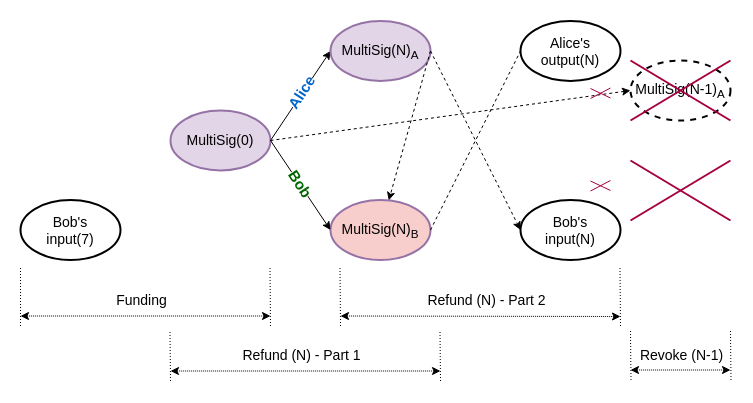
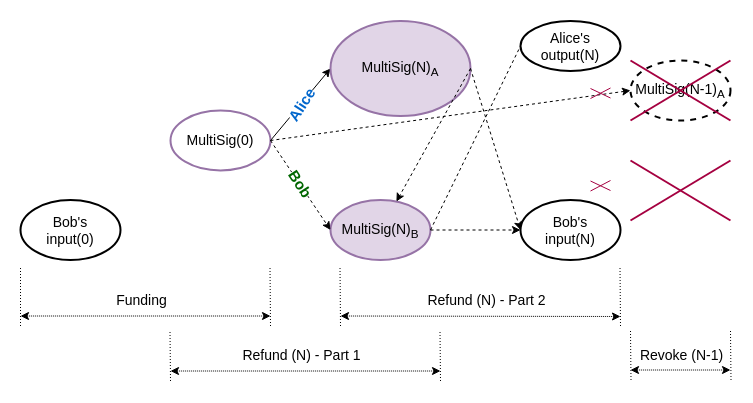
  <mxCell id="0" />
  <mxCell id="1" parent="0" />
- <mxCell id="2" value="MultiSig(0)" style="ellipse;whiteSpace=wrap;html=1;fontSize=14;strokeWidth=2;fillColor=#e1d5e7;strokeColor=#9673a6;" parent="1" vertex="1"><mxGeometry x="170" y="110" width="100" height="60" as="geometry" /></mxCell>
- <mxCell id="3" value="Bob's&lt;br&gt;input(7)" style="ellipse;whiteSpace=wrap;html=1;fontSize=14;strokeWidth=2;" parent="1" vertex="1"><mxGeometry x="20" y="199.5" width="100" height="60" as="geometry" /></mxCell>
+ <mxCell id="2" value="MultiSig(0)" style="ellipse;whiteSpace=wrap;html=1;fontSize=14;strokeWidth=2;fillColor=#ffffff;strokeColor=#9673a6;" parent="1" vertex="1"><mxGeometry x="170" y="110" width="100" height="60" as="geometry" /></mxCell>
+ <mxCell id="3" value="Bob's&lt;br&gt;input(0)" style="ellipse;whiteSpace=wrap;html=1;fontSize=14;strokeWidth=2;" parent="1" vertex="1"><mxGeometry x="20" y="199.5" width="100" height="60" as="geometry" /></mxCell>
  <mxCell id="4" value="" style="endArrow=classic;html=1;fontSize=14;exitX=1;exitY=0.5;exitDx=0;exitDy=0;dashed=0;entryX=0;entryY=0.5;entryDx=0;entryDy=0;" parent="1" source="2" target="6" edge="1"><mxGeometry width="50" height="50" relative="1" as="geometry"><mxPoint x="405" y="130.52" as="sourcePoint" /><mxPoint x="450" y="130.5" as="targetPoint" /></mxGeometry></mxCell>
  <mxCell id="5" value="Alice" style="text;html=1;resizable=0;points=[];align=center;verticalAlign=middle;labelBackgroundColor=#ffffff;fontSize=15;rotation=303;fontColor=#0066CC;fontStyle=1" parent="4" vertex="1" connectable="0"><mxGeometry x="0.348" y="-2" relative="1" as="geometry"><mxPoint x="-12" y="12" as="offset" /></mxGeometry></mxCell>
- <mxCell id="6" value="MultiSig(N)&lt;sub&gt;A&lt;/sub&gt;" style="ellipse;whiteSpace=wrap;html=1;fontSize=14;strokeWidth=2;fillColor=#e1d5e7;strokeColor=#9673a6;" parent="1" vertex="1"><mxGeometry x="330" y="20.5" width="100" height="60" as="geometry" /></mxCell>
- <mxCell id="7" value="MultiSig(N)&lt;sub&gt;B&lt;/sub&gt;" style="ellipse;whiteSpace=wrap;html=1;fontSize=14;strokeWidth=2;fillColor=#f8cecc;strokeColor=#9673a6;" parent="1" vertex="1"><mxGeometry x="330" y="199.5" width="100" height="60" as="geometry" /></mxCell>
- <mxCell id="8" value="" style="endArrow=classic;html=1;fontSize=14;exitX=1;exitY=0.5;exitDx=0;exitDy=0;dashed=0;entryX=0;entryY=0.5;entryDx=0;entryDy=0;" parent="1" source="2" target="7" edge="1"><mxGeometry width="50" height="50" relative="1" as="geometry"><mxPoint x="280" y="229.5" as="sourcePoint" /><mxPoint x="350" y="109.5" as="targetPoint" /></mxGeometry></mxCell>
+ <mxCell id="6" value="MultiSig(N)&lt;sub&gt;A&lt;/sub&gt;" style="ellipse;whiteSpace=wrap;html=1;fontSize=14;strokeWidth=2;fillColor=#e1d5e7;strokeColor=#9673a6;" parent="1" vertex="1"><mxGeometry x="330" y="20.5" width="140" height="95" as="geometry" /></mxCell>
+ <mxCell id="7" value="MultiSig(N)&lt;sub&gt;B&lt;/sub&gt;" style="ellipse;whiteSpace=wrap;html=1;fontSize=14;strokeWidth=2;fillColor=#e1d5e7;strokeColor=#9673a6;" parent="1" vertex="1"><mxGeometry x="330" y="199.5" width="100" height="60" as="geometry" /></mxCell>
+ <mxCell id="8" value="" style="endArrow=classic;html=1;fontSize=14;exitX=1;exitY=0.5;exitDx=0;exitDy=0;dashed=1;entryX=0;entryY=0.5;entryDx=0;entryDy=0;" parent="1" source="2" target="7" edge="1"><mxGeometry width="50" height="50" relative="1" as="geometry"><mxPoint x="280" y="229.5" as="sourcePoint" /><mxPoint x="350" y="109.5" as="targetPoint" /></mxGeometry></mxCell>
  <mxCell id="9" value="Bob" style="text;html=1;resizable=0;points=[];align=center;verticalAlign=middle;labelBackgroundColor=#ffffff;fontSize=15;rotation=57;direction=south;fontColor=#006600;fontStyle=1" parent="8" vertex="1" connectable="0"><mxGeometry x="-0.35" y="-1" relative="1" as="geometry"><mxPoint x="11.5" y="13" as="offset" /></mxGeometry></mxCell>
- <mxCell id="10" value="Alice's &lt;br&gt;output(N)" style="ellipse;whiteSpace=wrap;html=1;fontSize=14;strokeWidth=2;" parent="1" vertex="1"><mxGeometry x="520" y="20.5" width="100" height="60" as="geometry" /></mxCell>
+ <mxCell id="10" value="Alice's &lt;br&gt;output(N)" style="ellipse;whiteSpace=wrap;html=1;fontSize=14;strokeWidth=2;" parent="1" vertex="1"><mxGeometry x="520" y="20.5" width="100" height="50" as="geometry" /></mxCell>
  <mxCell id="11" value="Bob's&lt;br&gt;input(N)" style="ellipse;whiteSpace=wrap;html=1;fontSize=14;strokeWidth=2;" parent="1" vertex="1"><mxGeometry x="520" y="199.5" width="100" height="60" as="geometry" /></mxCell>
  <mxCell id="12" value="" style="endArrow=classic;html=1;fontSize=14;exitX=1;exitY=0.5;exitDx=0;exitDy=0;dashed=1;entryX=0;entryY=0.5;entryDx=0;entryDy=0;" parent="1" source="6" target="11" edge="1"><mxGeometry width="50" height="50" relative="1" as="geometry"><mxPoint x="440" y="107.5" as="sourcePoint" /><mxPoint x="510" y="213.5" as="targetPoint" /></mxGeometry></mxCell>
+ <mxCell id="13" value="" style="endArrow=classic;html=1;fontSize=14;exitX=1;exitY=0.5;exitDx=0;exitDy=0;dashed=1;entryX=0;entryY=0.5;entryDx=0;entryDy=0;" parent="1" source="7" target="11" edge="1"><mxGeometry width="50" height="50" relative="1" as="geometry"><mxPoint x="430" y="99.5" as="sourcePoint" /><mxPoint x="520" y="279.5" as="targetPoint" /></mxGeometry></mxCell>
  <mxCell id="14" value="" style="endArrow=classic;html=1;fontSize=14;exitX=1;exitY=0.5;exitDx=0;exitDy=0;dashed=1;" parent="1" source="6" target="7" edge="1"><mxGeometry width="50" height="50" relative="1" as="geometry"><mxPoint x="470" y="-9.5" as="sourcePoint" /><mxPoint x="560" y="-39.5" as="targetPoint" /></mxGeometry></mxCell>
  <mxCell id="15" value="" style="endArrow=none;html=1;fontSize=14;exitX=1;exitY=0.5;exitDx=0;exitDy=0;dashed=1;entryX=0;entryY=0.5;entryDx=0;entryDy=0;" parent="1" source="7" target="10" edge="1"><mxGeometry width="50" height="50" relative="1" as="geometry"><mxPoint x="430" y="60.5" as="sourcePoint" /><mxPoint x="520" y="240.5" as="targetPoint" /></mxGeometry></mxCell>
  <mxCell id="16" value="" style="endArrow=none;html=1;dashed=1;fontSize=14;dashPattern=1 2;" parent="1" edge="1"><mxGeometry width="50" height="50" relative="1" as="geometry"><mxPoint x="20" y="325.5" as="sourcePoint" /><mxPoint x="20" y="265.5" as="targetPoint" /></mxGeometry></mxCell>
  <mxCell id="17" value="" style="endArrow=none;html=1;dashed=1;fontSize=14;dashPattern=1 2;" parent="1" edge="1"><mxGeometry width="50" height="50" relative="1" as="geometry"><mxPoint x="270" y="325.5" as="sourcePoint" /><mxPoint x="269.5" y="265.5" as="targetPoint" /></mxGeometry></mxCell>
  <mxCell id="18" value="" style="endArrow=none;html=1;dashed=1;fontSize=14;dashPattern=1 2;" parent="1" edge="1"><mxGeometry width="50" height="50" relative="1" as="geometry"><mxPoint x="170" y="380.5" as="sourcePoint" /><mxPoint x="169.5" y="330.5" as="targetPoint" /></mxGeometry></mxCell>
  <mxCell id="19" value="" style="endArrow=none;html=1;dashed=1;fontSize=14;dashPattern=1 2;" parent="1" edge="1"><mxGeometry width="50" height="50" relative="1" as="geometry"><mxPoint x="620" y="325.5" as="sourcePoint" /><mxPoint x="619.5" y="265.5" as="targetPoint" /></mxGeometry></mxCell>
  <mxCell id="20" value="" style="endArrow=classic;startArrow=classic;html=1;dashed=1;fontSize=14;dashPattern=1 1;" parent="1" edge="1"><mxGeometry width="50" height="50" relative="1" as="geometry"><mxPoint x="20" y="315.5" as="sourcePoint" /><mxPoint x="270" y="315.5" as="targetPoint" /></mxGeometry></mxCell>
  <mxCell id="21" value="Funding" style="text;html=1;resizable=0;points=[];align=center;verticalAlign=middle;labelBackgroundColor=#ffffff;fontSize=14;" parent="20" vertex="1" connectable="0"><mxGeometry x="-0.256" y="-4" relative="1" as="geometry"><mxPoint x="27" y="-20" as="offset" /></mxGeometry></mxCell>
  <mxCell id="22" value="" style="endArrow=none;html=1;dashed=1;fontSize=14;dashPattern=1 2;" parent="1" edge="1"><mxGeometry width="50" height="50" relative="1" as="geometry"><mxPoint x="440" y="380.5" as="sourcePoint" /><mxPoint x="439.5" y="330.5" as="targetPoint" /></mxGeometry></mxCell>
  <mxCell id="23" value="" style="endArrow=none;html=1;dashed=1;fontSize=14;dashPattern=1 2;" parent="1" edge="1"><mxGeometry width="50" height="50" relative="1" as="geometry"><mxPoint x="340" y="325.5" as="sourcePoint" /><mxPoint x="339.5" y="265.5" as="targetPoint" /></mxGeometry></mxCell>
  <mxCell id="24" value="" style="endArrow=classic;startArrow=classic;html=1;dashed=1;fontSize=14;dashPattern=1 1;" parent="1" edge="1"><mxGeometry width="50" height="50" relative="1" as="geometry"><mxPoint x="170" y="370.5" as="sourcePoint" /><mxPoint x="440" y="370.5" as="targetPoint" /></mxGeometry></mxCell>
  <mxCell id="25" value="Refund (N) - Part 1" style="text;html=1;resizable=0;points=[];align=center;verticalAlign=middle;labelBackgroundColor=#ffffff;fontSize=14;" parent="24" vertex="1" connectable="0"><mxGeometry x="-0.326" y="2" relative="1" as="geometry"><mxPoint x="39" y="-14" as="offset" /></mxGeometry></mxCell>
  <mxCell id="26" value="" style="endArrow=classic;startArrow=classic;html=1;dashed=1;fontSize=14;dashPattern=1 1;" parent="1" edge="1"><mxGeometry width="50" height="50" relative="1" as="geometry"><mxPoint x="340" y="315.5" as="sourcePoint" /><mxPoint x="620" y="316" as="targetPoint" /></mxGeometry></mxCell>
  <mxCell id="27" value="Refund (N) - Part 2" style="text;html=1;resizable=0;points=[];align=center;verticalAlign=middle;labelBackgroundColor=#ffffff;fontSize=14;" parent="26" vertex="1" connectable="0"><mxGeometry x="-0.29" y="-3" relative="1" as="geometry"><mxPoint x="47" y="-19" as="offset" /></mxGeometry></mxCell>
  <mxCell id="28" value="MultiSig(N-1)&lt;sub&gt;A&lt;/sub&gt;" style="ellipse;whiteSpace=wrap;html=1;fontSize=14;strokeWidth=2;dashed=1;" parent="1" vertex="1"><mxGeometry x="630" y="60" width="100" height="60" as="geometry" /></mxCell>
  <mxCell id="29" value="" style="endArrow=none;html=1;dashed=1;fontSize=14;dashPattern=1 2;" parent="1" edge="1"><mxGeometry width="50" height="50" relative="1" as="geometry"><mxPoint x="630.5" y="379.5" as="sourcePoint" /><mxPoint x="630" y="329.5" as="targetPoint" /></mxGeometry></mxCell>
  <mxCell id="30" value="" style="endArrow=none;html=1;dashed=1;fontSize=14;dashPattern=1 2;" parent="1" edge="1"><mxGeometry width="50" height="50" relative="1" as="geometry"><mxPoint x="730.5" y="379.5" as="sourcePoint" /><mxPoint x="730" y="329.5" as="targetPoint" /></mxGeometry></mxCell>
  <mxCell id="31" value="" style="endArrow=classic;startArrow=classic;html=1;dashed=1;fontSize=14;dashPattern=1 1;" parent="1" edge="1"><mxGeometry width="50" height="50" relative="1" as="geometry"><mxPoint x="630" y="369.5" as="sourcePoint" /><mxPoint x="730" y="369.5" as="targetPoint" /></mxGeometry></mxCell>
  <mxCell id="32" value="Revoke (N-1)" style="text;html=1;resizable=0;points=[];align=center;verticalAlign=middle;labelBackgroundColor=#ffffff;fontSize=14;" parent="31" vertex="1" connectable="0"><mxGeometry x="-0.326" y="2" relative="1" as="geometry"><mxPoint x="16.5" y="-13" as="offset" /></mxGeometry></mxCell>
  <mxCell id="33" value="" style="group" parent="1" vertex="1" connectable="0"><mxGeometry x="630" y="160" width="100" height="60" as="geometry" /></mxCell>
  <mxCell id="34" value="" style="endArrow=none;html=1;fillColor=#d80073;strokeColor=#A50040;strokeWidth=2;" parent="33" edge="1"><mxGeometry width="50" height="50" relative="1" as="geometry"><mxPoint y="60" as="sourcePoint" /><mxPoint x="100" as="targetPoint" /></mxGeometry></mxCell>
  <mxCell id="35" value="" style="endArrow=none;html=1;fillColor=#d80073;strokeColor=#A50040;strokeWidth=2;" parent="33" edge="1"><mxGeometry width="50" height="50" relative="1" as="geometry"><mxPoint as="sourcePoint" /><mxPoint x="100" y="60" as="targetPoint" /></mxGeometry></mxCell>
  <mxCell id="36" value="" style="group" parent="1" vertex="1" connectable="0"><mxGeometry x="630" y="60" width="100" height="60" as="geometry" /></mxCell>
  <mxCell id="37" value="" style="endArrow=none;html=1;fillColor=#d80073;strokeColor=#A50040;strokeWidth=2;" parent="36" edge="1"><mxGeometry width="50" height="50" relative="1" as="geometry"><mxPoint y="60" as="sourcePoint" /><mxPoint x="100" as="targetPoint" /></mxGeometry></mxCell>
  <mxCell id="38" value="" style="endArrow=none;html=1;fillColor=#d80073;strokeColor=#A50040;strokeWidth=2;" parent="36" edge="1"><mxGeometry width="50" height="50" relative="1" as="geometry"><mxPoint as="sourcePoint" /><mxPoint x="100" y="60" as="targetPoint" /></mxGeometry></mxCell>
  <mxCell id="39" value="" style="endArrow=classic;html=1;fontSize=14;dashed=1;entryX=0;entryY=0.5;entryDx=0;entryDy=0;" parent="1" target="28" edge="1"><mxGeometry width="50" height="50" relative="1" as="geometry"><mxPoint x="270" y="140" as="sourcePoint" /><mxPoint x="370" y="80.5" as="targetPoint" /></mxGeometry></mxCell>
  <mxCell id="40" value="" style="group" parent="1" vertex="1" connectable="0"><mxGeometry x="590" y="87.5" width="20" height="10.5" as="geometry" /></mxCell>
  <mxCell id="41" value="" style="endArrow=none;html=1;strokeWidth=1;fillColor=#d80073;strokeColor=#A50040;" parent="40" edge="1"><mxGeometry width="50" height="50" relative="1" as="geometry"><mxPoint y="10.5" as="sourcePoint" /><mxPoint x="20" as="targetPoint" /></mxGeometry></mxCell>
  <mxCell id="42" value="" style="endArrow=none;html=1;strokeWidth=1;fillColor=#d80073;strokeColor=#A50040;" parent="40" edge="1"><mxGeometry width="50" height="50" relative="1" as="geometry"><mxPoint y="0.5" as="sourcePoint" /><mxPoint x="20" y="10" as="targetPoint" /></mxGeometry></mxCell>
  <mxCell id="43" value="" style="group" parent="1" vertex="1" connectable="0"><mxGeometry x="590" y="180" width="20" height="10.5" as="geometry" /></mxCell>
  <mxCell id="44" value="" style="endArrow=none;html=1;strokeWidth=1;fillColor=#d80073;strokeColor=#A50040;" parent="43" edge="1"><mxGeometry width="50" height="50" relative="1" as="geometry"><mxPoint y="10.5" as="sourcePoint" /><mxPoint x="20" as="targetPoint" /></mxGeometry></mxCell>
  <mxCell id="45" value="" style="endArrow=none;html=1;strokeWidth=1;fillColor=#d80073;strokeColor=#A50040;" parent="43" edge="1"><mxGeometry width="50" height="50" relative="1" as="geometry"><mxPoint y="0.5" as="sourcePoint" /><mxPoint x="20" y="10" as="targetPoint" /></mxGeometry></mxCell>
